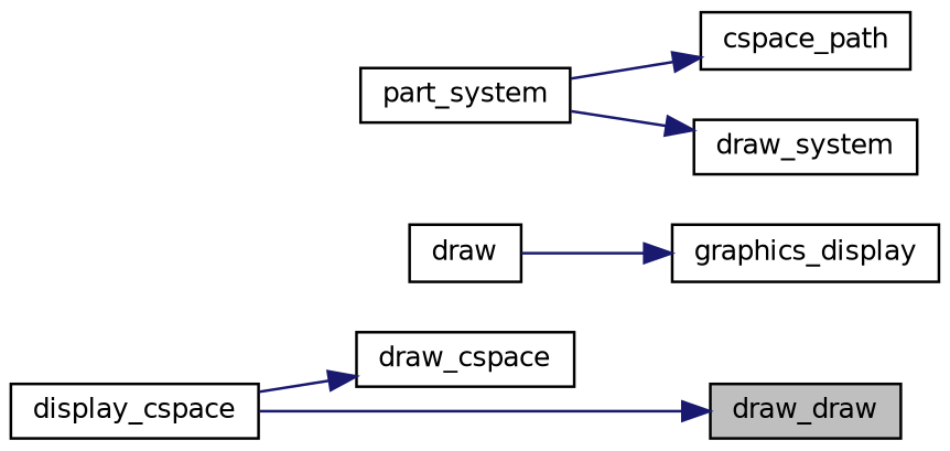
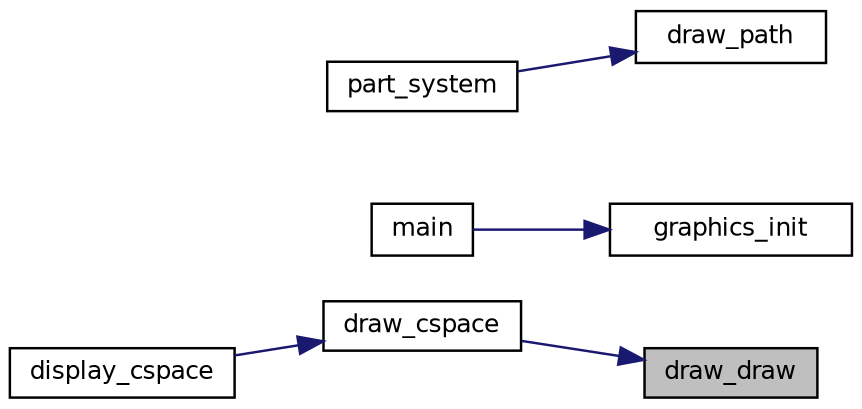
  digraph {
    rankdir=RL
    node [color=black fillcolor=white fontname=Helvetica fontsize=10 shape=record style=filled]
    edge [color=midnightblue dir=back fontname=Helvetica fontsize=10 labelfontname=Helvetica labelfontsize=10 style=solid]
    n1 [fillcolor=grey75 fontcolor=black height=0.2 label=draw_draw width=0.4]
    n2 [height=0.2 label=draw_cspace width=0.4]
    n3 [height=0.2 label=display_cspace width=0.4]
-   n4 [height=0.2 label=graphics_display width=0.4]
-   n5 [height=0.2 label=draw width=0.4]
-   n6 [height=0.2 label=cspace_path width=0.4]
+   n4 [height=0.2 label=graphics_init width=0.4]
+   n5 [height=0.2 label=main width=0.4]
+   n6 [height=0.2 label=draw_path width=0.4]
    n7 [height=0.2 label=part_system width=0.4]
-   n8 [height=0.2 label=draw_system width=0.4]
-   n1 -> n3
+   n1 -> n2
    n2 -> n3
    n4 -> n5
    n6 -> n7
-   n8 -> n7
  }
